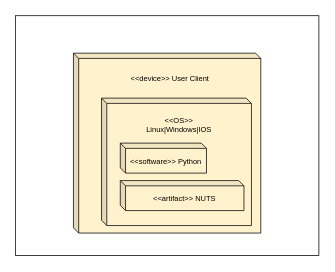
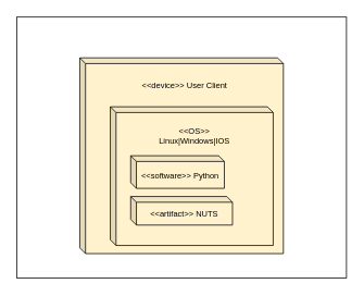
  <mxCell id="0" />
  <mxCell id="1" parent="0" />
  <mxCell id="2" value="" style="rounded=0;whiteSpace=wrap;html=1;strokeColor=#000000;fontSize=10;" parent="1" vertex="1"><mxGeometry x="20" y="20" width="405" height="320" as="geometry" /></mxCell>
  <mxCell id="3" value="&amp;lt;&amp;lt;device&amp;gt;&amp;gt; User Client&lt;br&gt;&lt;br&gt;&lt;br&gt;&lt;br&gt;&lt;br&gt;&lt;br&gt;&lt;br&gt;&lt;br&gt;&lt;br&gt;&lt;br&gt;&lt;br&gt;&lt;br&gt;&lt;br&gt;&lt;br&gt;&lt;br&gt;&lt;br&gt;" style="shape=cube;whiteSpace=wrap;html=1;boundedLbl=1;backgroundOutline=1;darkOpacity=0.05;darkOpacity2=0.1;fontSize=10;size=7;fillColor=#fff2cc;strokeColor=#000000;" parent="1" vertex="1"><mxGeometry x="97.5" y="70" width="250" height="240" as="geometry" /></mxCell>
  <mxCell id="4" value="&amp;lt;&amp;lt;OS&amp;gt;&amp;gt;&lt;br&gt;Linux|Windows|IOS&lt;br&gt;&lt;br&gt;&lt;br&gt;&lt;br&gt;&lt;br&gt;&lt;br&gt;&lt;br&gt;&lt;br&gt;&lt;br&gt;&lt;br&gt;" style="shape=cube;whiteSpace=wrap;html=1;boundedLbl=1;backgroundOutline=1;darkOpacity=0.05;darkOpacity2=0.1;fontSize=10;size=7;fillColor=#fff2cc;strokeColor=#000000;" parent="1" vertex="1"><mxGeometry x="135" y="130" width="200" height="170" as="geometry" /></mxCell>
  <mxCell id="5" value="&amp;lt;&amp;lt;software&amp;gt;&amp;gt; Python" style="shape=cube;whiteSpace=wrap;html=1;boundedLbl=1;backgroundOutline=1;darkOpacity=0.05;darkOpacity2=0.1;fontSize=10;size=7;fillColor=#fff2cc;strokeColor=#000000;" vertex="1" parent="1"><mxGeometry x="160" y="190" width="115" height="40" as="geometry" /></mxCell>
- <mxCell id="6" value="&amp;lt;&amp;lt;artifact&amp;gt;&amp;gt; NUTS" style="shape=cube;whiteSpace=wrap;html=1;boundedLbl=1;backgroundOutline=1;darkOpacity=0.05;darkOpacity2=0.1;fontSize=10;size=7;fillColor=#fff2cc;strokeColor=#000000;" vertex="1" parent="1"><mxGeometry x="160" y="240" width="165" height="40" as="geometry" /></mxCell>
+ <mxCell id="6" value="&amp;lt;&amp;lt;artifact&amp;gt;&amp;gt; NUTS" style="shape=cube;whiteSpace=wrap;html=1;boundedLbl=1;backgroundOutline=1;darkOpacity=0.05;darkOpacity2=0.1;fontSize=10;size=7;fillColor=#fff2cc;strokeColor=#000000;" vertex="1" parent="1"><mxGeometry x="160" y="240" width="125" height="35" as="geometry" /></mxCell>
